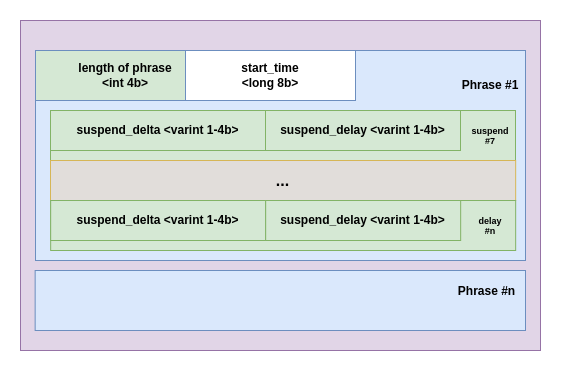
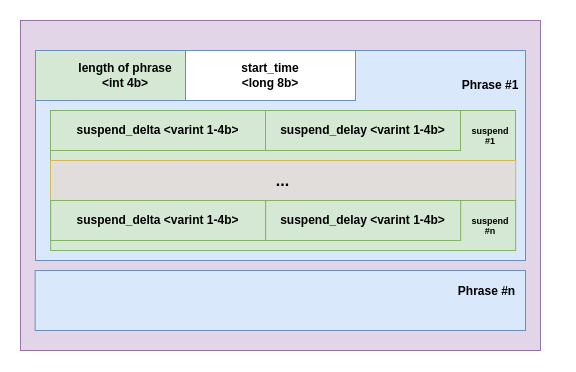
  <mxCell id="0" />
  <mxCell id="1" parent="0" />
  <mxCell id="2" value="" style="rounded=0;whiteSpace=wrap;html=1;fillColor=#e1d5e7;strokeColor=#9673a6;" vertex="1" parent="1"><mxGeometry x="20" y="20" width="520" height="330" as="geometry" /></mxCell>
  <mxCell id="3" value="" style="rounded=0;whiteSpace=wrap;html=1;fillColor=#dae8fc;strokeColor=#6c8ebf;" parent="1" vertex="1"><mxGeometry x="35" y="50" width="490" height="210" as="geometry" /></mxCell>
  <mxCell id="4" value="&lt;b&gt;length of phrase &lt;br&gt;&amp;lt;int 4b&amp;gt;&lt;/b&gt;" style="rounded=0;whiteSpace=wrap;html=1;fillColor=#d5e8d4;strokeColor=#6c8ebf;" parent="1" vertex="1"><mxGeometry x="35" y="50" width="180" height="50" as="geometry" /></mxCell>
  <mxCell id="5" value="" style="rounded=0;whiteSpace=wrap;html=1;fillColor=#d5e8d4;strokeColor=#82b366;" parent="1" vertex="1"><mxGeometry x="50" y="110" width="465" height="50" as="geometry" /></mxCell>
  <mxCell id="6" value="&lt;b&gt;suspend_delta &amp;lt;varint 1-4b&amp;gt;&lt;/b&gt;" style="rounded=0;whiteSpace=wrap;html=1;fillColor=#d5e8d4;strokeColor=#82b366;" parent="1" vertex="1"><mxGeometry x="50" y="110" width="215" height="40" as="geometry" /></mxCell>
  <mxCell id="7" value="&lt;b style=&quot;border-color: var(--border-color);&quot;&gt;suspend_delay&amp;nbsp;&lt;/b&gt;&lt;b style=&quot;border-color: var(--border-color);&quot;&gt;&amp;lt;varint 1-4b&amp;gt;&lt;/b&gt;" style="rounded=0;whiteSpace=wrap;html=1;fillColor=#d5e8d4;strokeColor=#82b366;" parent="1" vertex="1"><mxGeometry x="265" y="110" width="195" height="40" as="geometry" /></mxCell>
  <mxCell id="8" value="&lt;b&gt;start_time &lt;br&gt;&amp;lt;long 8b&amp;gt;&lt;/b&gt;" style="rounded=0;whiteSpace=wrap;html=1;fillColor=#ffffff;strokeColor=#6c8ebf;" parent="1" vertex="1"><mxGeometry x="185" y="50" width="170" height="50" as="geometry" /></mxCell>
  <mxCell id="9" value="&lt;b&gt;&lt;font style=&quot;font-size: 16px;&quot;&gt;...&lt;/font&gt;&lt;/b&gt;" style="rounded=0;whiteSpace=wrap;html=1;fillColor=#e1ddda;strokeColor=#d6b656;" parent="1" vertex="1"><mxGeometry x="50" y="160" width="465.17" height="40" as="geometry" /></mxCell>
  <mxCell id="10" value="&lt;b&gt;Phrase #1&lt;/b&gt;" style="text;html=1;strokeColor=none;fillColor=none;align=center;verticalAlign=middle;whiteSpace=wrap;rounded=0;" vertex="1" parent="1"><mxGeometry x="460" y="70" width="60" height="30" as="geometry" /></mxCell>
  <mxCell id="11" value="" style="rounded=0;whiteSpace=wrap;html=1;fillColor=#dae8fc;strokeColor=#6c8ebf;" vertex="1" parent="1"><mxGeometry x="34.65" y="270" width="490.35" height="60" as="geometry" /></mxCell>
  <mxCell id="12" value="&lt;b&gt;Phrase #n&lt;/b&gt;" style="text;html=1;strokeColor=none;fillColor=none;align=center;verticalAlign=middle;whiteSpace=wrap;rounded=0;" vertex="1" parent="1"><mxGeometry x="419.045" y="234" width="134.615" height="113.333" as="geometry" /></mxCell>
- <mxCell id="13" value="&lt;p style=&quot;line-height: 70%;&quot;&gt;&lt;b style=&quot;font-size: 9px;&quot;&gt;suspend &lt;br&gt;#7&lt;/b&gt;&lt;/p&gt;" style="text;html=1;strokeColor=none;fillColor=none;align=center;verticalAlign=middle;whiteSpace=wrap;rounded=0;" vertex="1" parent="1"><mxGeometry x="460" y="120" width="60" height="30" as="geometry" /></mxCell>
+ <mxCell id="13" value="&lt;p style=&quot;line-height: 70%;&quot;&gt;&lt;b style=&quot;font-size: 9px;&quot;&gt;suspend &lt;br&gt;#1&lt;/b&gt;&lt;/p&gt;" style="text;html=1;strokeColor=none;fillColor=none;align=center;verticalAlign=middle;whiteSpace=wrap;rounded=0;" vertex="1" parent="1"><mxGeometry x="460" y="120" width="60" height="30" as="geometry" /></mxCell>
  <mxCell id="14" value="" style="rounded=0;whiteSpace=wrap;html=1;fillColor=#d5e8d4;strokeColor=#82b366;" vertex="1" parent="1"><mxGeometry x="50.17" y="200" width="465" height="50" as="geometry" /></mxCell>
  <mxCell id="15" value="&lt;b&gt;suspend_delta &amp;lt;varint 1-4b&amp;gt;&lt;/b&gt;" style="rounded=0;whiteSpace=wrap;html=1;fillColor=#d5e8d4;strokeColor=#82b366;" vertex="1" parent="1"><mxGeometry x="50.17" y="200" width="215" height="40" as="geometry" /></mxCell>
  <mxCell id="16" value="&lt;b style=&quot;border-color: var(--border-color);&quot;&gt;suspend_delay&amp;nbsp;&lt;/b&gt;&lt;b style=&quot;border-color: var(--border-color);&quot;&gt;&amp;lt;varint 1-4b&amp;gt;&lt;/b&gt;" style="rounded=0;whiteSpace=wrap;html=1;fillColor=#d5e8d4;strokeColor=#82b366;" vertex="1" parent="1"><mxGeometry x="265.17" y="200" width="195" height="40" as="geometry" /></mxCell>
- <mxCell id="17" value="&lt;p style=&quot;line-height: 70%;&quot;&gt;&lt;b style=&quot;font-size: 9px;&quot;&gt;delay &lt;br&gt;#n&lt;/b&gt;&lt;/p&gt;" style="text;html=1;strokeColor=none;fillColor=none;align=center;verticalAlign=middle;whiteSpace=wrap;rounded=0;" vertex="1" parent="1"><mxGeometry x="460.17" y="210" width="60" height="30" as="geometry" /></mxCell>
+ <mxCell id="17" value="&lt;p style=&quot;line-height: 70%;&quot;&gt;&lt;b style=&quot;font-size: 9px;&quot;&gt;suspend &lt;br&gt;#n&lt;/b&gt;&lt;/p&gt;" style="text;html=1;strokeColor=none;fillColor=none;align=center;verticalAlign=middle;whiteSpace=wrap;rounded=0;" vertex="1" parent="1"><mxGeometry x="460.17" y="210" width="60" height="30" as="geometry" /></mxCell>
